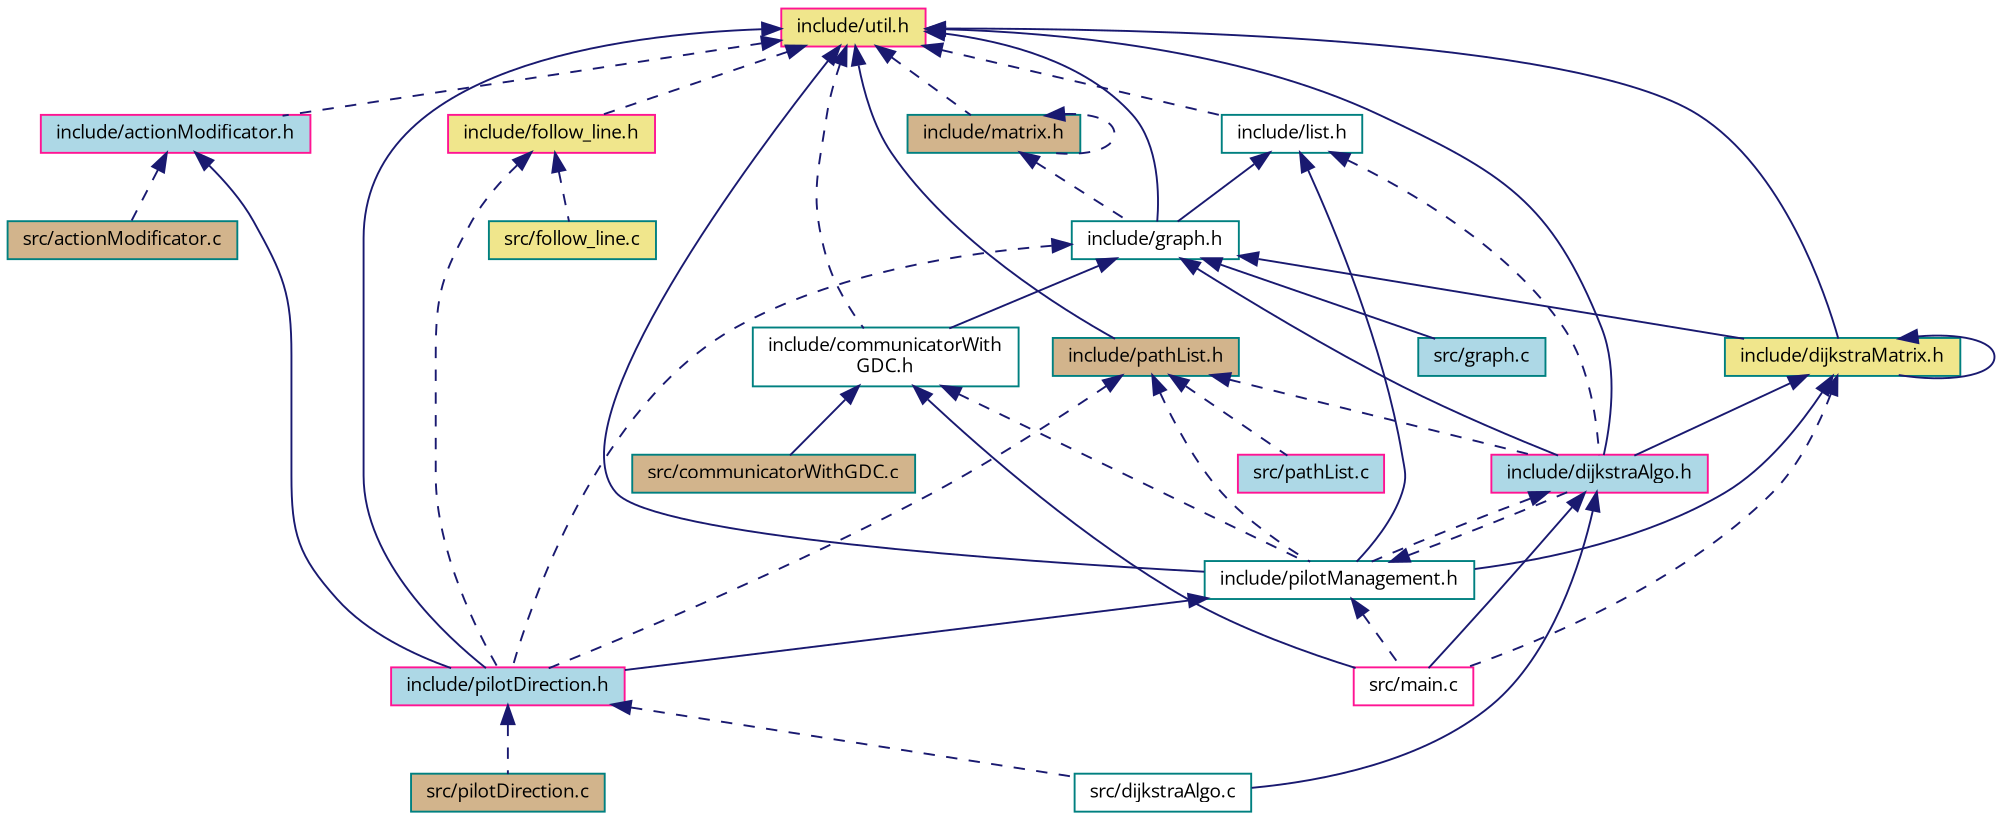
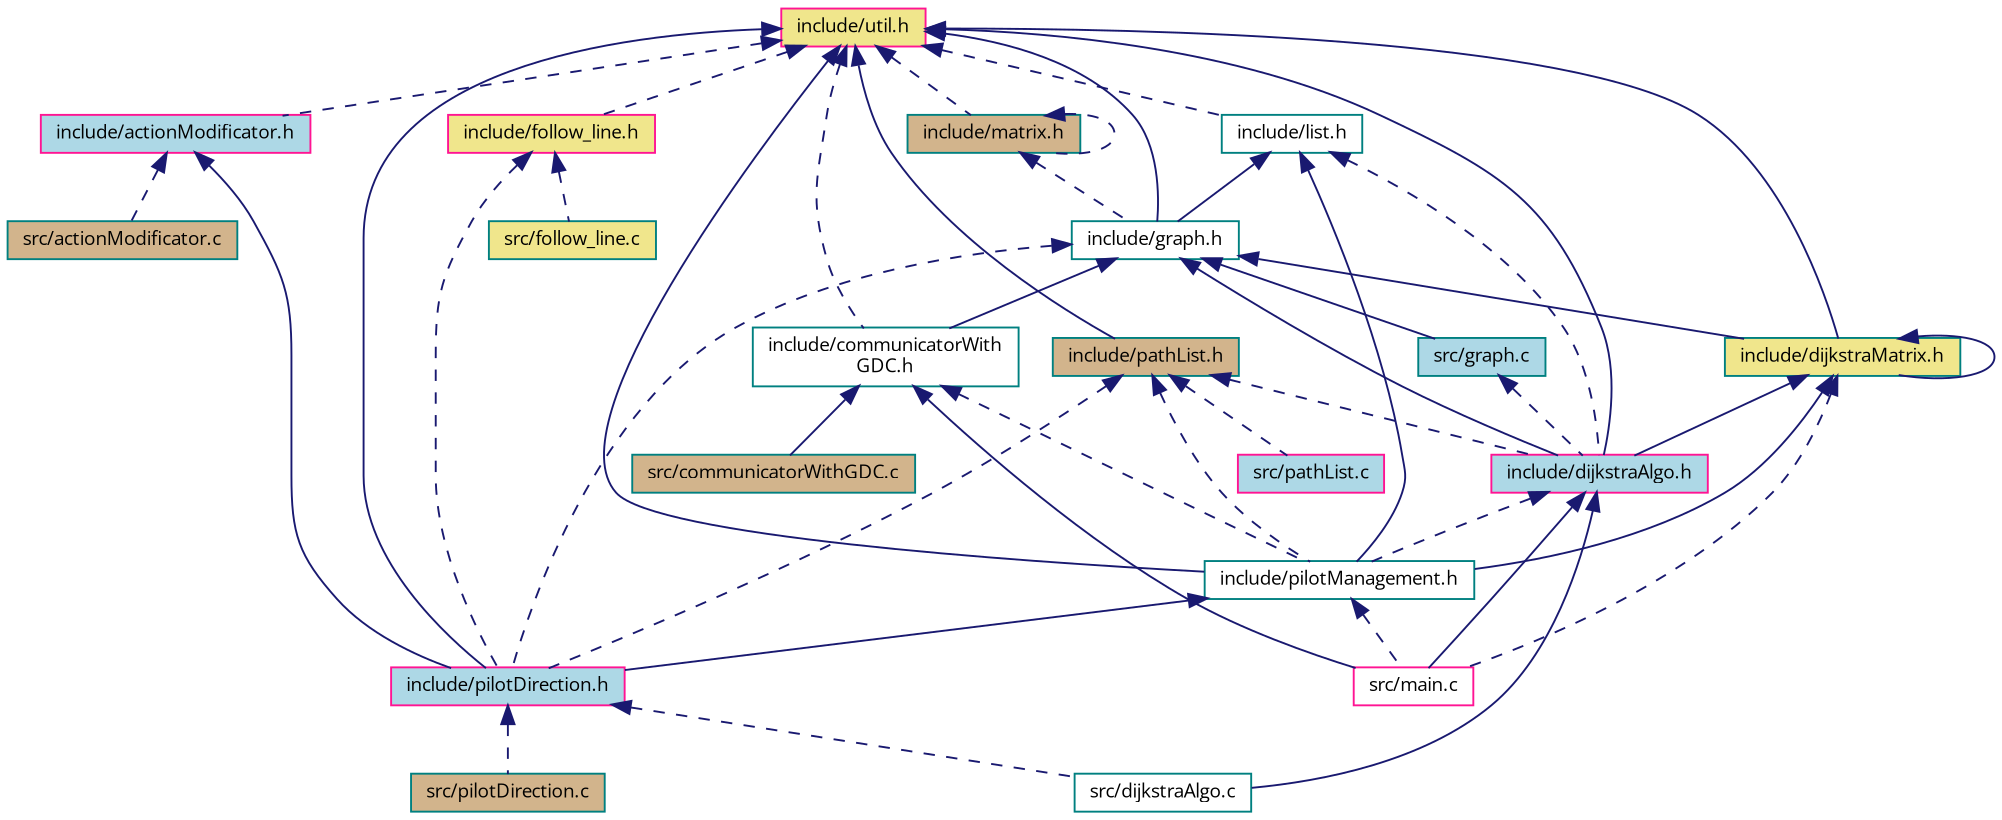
  digraph {
    fontname="Open Sans"
    node [color=teal fillcolor=white fontname="Open Sans" fontsize=10 shape=record style=filled]
    edge [color=midnightblue dir=back fontname="Open Sans" fontsize=10 labelfontname=Helvetica labelfontsize=10 style=dashed]
    n1 [color=deeppink fillcolor=khaki fontcolor=black height=0.2 label="include/util.h" width=0.4]
    n2 [color=deeppink fillcolor=lightblue height=0.2 label="include/actionModificator.h" width=0.4]
    n3 [color=deeppink fillcolor=lightblue height=0.2 label="include/pilotDirection.h" width=0.4]
    n4 [fillcolor=tan height=0.2 label="include/matrix.h" width=0.4]
    n5 [height=0.2 label="include/graph.h" width=0.4]
    n6 [color=deeppink fillcolor=lightblue height=0.2 label="include/dijkstraAlgo.h" width=0.4]
    n7 [height=0.2 label="include/pilotManagement.h" width=0.4]
    n8 [height=0.2 label="include/communicatorWith\lGDC.h" width=0.4]
    n9 [fillcolor=khaki height=0.2 label="include/dijkstraMatrix.h" width=0.4]
    n10 [height=0.2 label="include/list.h" width=0.4]
    n11 [fillcolor=tan height=0.2 label="include/pathList.h" width=0.4]
    n12 [color=deeppink fillcolor=khaki height=0.2 label="include/follow_line.h" width=0.4]
    n13 [fillcolor=tan height=0.2 label="src/actionModificator.c" width=0.4]
    n14 [height=0.2 label="src/dijkstraAlgo.c" width=0.4]
    n15 [fillcolor=tan height=0.2 label="src/pilotDirection.c" width=0.4]
    n16 [fillcolor=lightblue height=0.2 label="src/graph.c" width=0.4]
    n17 [color=deeppink height=0.2 label="src/main.c" width=0.4]
    n18 [fillcolor=tan height=0.2 label="src/communicatorWithGDC.c" width=0.4]
    n19 [color=deeppink fillcolor=lightblue height=0.2 label="src/pathList.c" width=0.4]
    n20 [fillcolor=khaki height=0.2 label="src/follow_line.c" width=0.4]
    n1 -> n2
    n1 -> n3 [style=solid]
    n1 -> n4
    n1 -> n5 [style=solid]
    n1 -> n6 [style=solid]
    n1 -> n7 [style=solid]
    n1 -> n8
    n1 -> n9 [style=solid]
    n1 -> n10
    n1 -> n11 [style=solid]
    n1 -> n12
    n2 -> n3 [style=solid]
    n2 -> n13
    n3 -> n14
    n3 -> n15
    n4 -> n4
    n4 -> n5
    n5 -> n3
    n5 -> n6 [style=solid]
    n5 -> n8 [style=solid]
    n5 -> n9 [style=solid]
    n5 -> n16 [style=solid]
    n6 -> n7
    n6 -> n14 [style=solid]
    n6 -> n17 [style=solid]
    n7 -> n3 [style=solid]
-   n7 -> n6
+   n16 -> n6
    n7 -> n17
    n8 -> n7
    n8 -> n17 [style=solid]
    n8 -> n18 [style=solid]
    n9 -> n6 [style=solid]
    n9 -> n7 [style=solid]
    n9 -> n9 [style=solid]
    n9 -> n17
    n10 -> n5 [style=solid]
    n10 -> n6
    n10 -> n7 [style=solid]
    n11 -> n3
    n11 -> n6
    n11 -> n7
    n11 -> n19
    n12 -> n3
    n12 -> n20
  }
